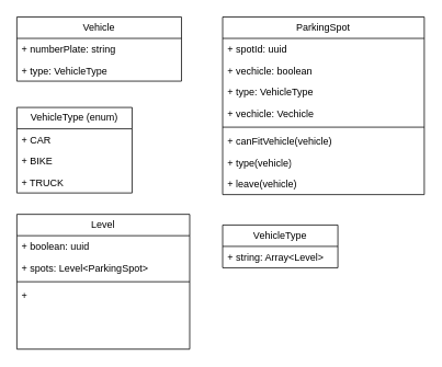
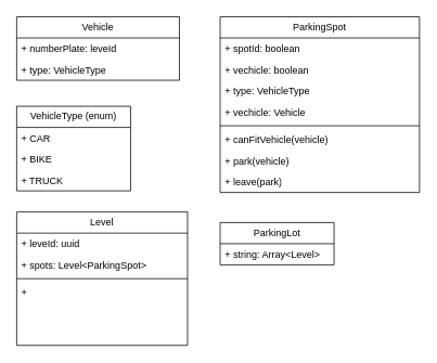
  <mxCell id="0" />
  <mxCell id="1" parent="0" />
  <mxCell id="2" value="Vehicle" style="swimlane;fontStyle=0;childLayout=stackLayout;horizontal=1;startSize=26;fillColor=none;horizontalStack=0;resizeParent=1;resizeParentMax=0;resizeLast=0;collapsible=1;marginBottom=0;whiteSpace=wrap;html=1;rounded=0;" vertex="1" parent="1"><mxGeometry x="20" y="20" width="200" height="78" as="geometry" /></mxCell>
- <mxCell id="3" value="+ numberPlate: string" style="text;strokeColor=none;fillColor=none;align=left;verticalAlign=top;spacingLeft=4;spacingRight=4;overflow=hidden;rotatable=0;points=[[0,0.5],[1,0.5]];portConstraint=eastwest;whiteSpace=wrap;html=1;rounded=0;" vertex="1" parent="2"><mxGeometry y="26" width="200" height="26" as="geometry" /></mxCell>
+ <mxCell id="3" value="+ numberPlate: leveId" style="text;strokeColor=none;fillColor=none;align=left;verticalAlign=top;spacingLeft=4;spacingRight=4;overflow=hidden;rotatable=0;points=[[0,0.5],[1,0.5]];portConstraint=eastwest;whiteSpace=wrap;html=1;rounded=0;" vertex="1" parent="2"><mxGeometry y="26" width="200" height="26" as="geometry" /></mxCell>
  <mxCell id="4" value="+ type: VehicleType" style="text;strokeColor=none;fillColor=none;align=left;verticalAlign=top;spacingLeft=4;spacingRight=4;overflow=hidden;rotatable=0;points=[[0,0.5],[1,0.5]];portConstraint=eastwest;whiteSpace=wrap;html=1;rounded=0;" vertex="1" parent="2"><mxGeometry y="52" width="200" height="26" as="geometry" /></mxCell>
  <mxCell id="5" value="ParkingSpot" style="swimlane;fontStyle=0;childLayout=stackLayout;horizontal=1;startSize=26;fillColor=none;horizontalStack=0;resizeParent=1;resizeParentMax=0;resizeLast=0;collapsible=1;marginBottom=0;whiteSpace=wrap;html=1;rounded=0;" vertex="1" parent="1"><mxGeometry x="270" y="20" width="245" height="216" as="geometry" /></mxCell>
- <mxCell id="6" value="+ spotId: uuid" style="text;strokeColor=none;fillColor=none;align=left;verticalAlign=top;spacingLeft=4;spacingRight=4;overflow=hidden;rotatable=0;points=[[0,0.5],[1,0.5]];portConstraint=eastwest;whiteSpace=wrap;html=1;rounded=0;" vertex="1" parent="5"><mxGeometry y="26" width="245" height="26" as="geometry" /></mxCell>
+ <mxCell id="6" value="+ spotId: boolean" style="text;strokeColor=none;fillColor=none;align=left;verticalAlign=top;spacingLeft=4;spacingRight=4;overflow=hidden;rotatable=0;points=[[0,0.5],[1,0.5]];portConstraint=eastwest;whiteSpace=wrap;html=1;rounded=0;" vertex="1" parent="5"><mxGeometry y="26" width="245" height="26" as="geometry" /></mxCell>
  <mxCell id="7" value="+ vechicle: boolean" style="text;strokeColor=none;fillColor=none;align=left;verticalAlign=top;spacingLeft=4;spacingRight=4;overflow=hidden;rotatable=0;points=[[0,0.5],[1,0.5]];portConstraint=eastwest;whiteSpace=wrap;html=1;rounded=0;" vertex="1" parent="5"><mxGeometry y="52" width="245" height="26" as="geometry" /></mxCell>
  <mxCell id="8" value="+ type: VehicleType" style="text;strokeColor=none;fillColor=none;align=left;verticalAlign=top;spacingLeft=4;spacingRight=4;overflow=hidden;rotatable=0;points=[[0,0.5],[1,0.5]];portConstraint=eastwest;whiteSpace=wrap;html=1;rounded=0;" vertex="1" parent="5"><mxGeometry y="78" width="245" height="26" as="geometry" /></mxCell>
- <mxCell id="9" value="+ vechicle: Vechicle" style="text;strokeColor=none;fillColor=none;align=left;verticalAlign=top;spacingLeft=4;spacingRight=4;overflow=hidden;rotatable=0;points=[[0,0.5],[1,0.5]];portConstraint=eastwest;whiteSpace=wrap;html=1;rounded=0;" vertex="1" parent="5"><mxGeometry y="104" width="245" height="26" as="geometry" /></mxCell>
+ <mxCell id="9" value="+ vechicle: Vehicle" style="text;strokeColor=none;fillColor=none;align=left;verticalAlign=top;spacingLeft=4;spacingRight=4;overflow=hidden;rotatable=0;points=[[0,0.5],[1,0.5]];portConstraint=eastwest;whiteSpace=wrap;html=1;rounded=0;" vertex="1" parent="5"><mxGeometry y="104" width="245" height="26" as="geometry" /></mxCell>
  <mxCell id="10" value="" style="line;strokeWidth=1;fillColor=none;align=left;verticalAlign=middle;spacingTop=-1;spacingLeft=3;spacingRight=3;rotatable=0;labelPosition=right;points=[];portConstraint=eastwest;strokeColor=inherit;" vertex="1" parent="5"><mxGeometry y="130" width="245" height="8" as="geometry" /></mxCell>
  <mxCell id="11" value="+ canFitVehicle(vehicle)&lt;div&gt;&lt;br&gt;&lt;/div&gt;" style="text;strokeColor=none;fillColor=none;align=left;verticalAlign=top;spacingLeft=4;spacingRight=4;overflow=hidden;rotatable=0;points=[[0,0.5],[1,0.5]];portConstraint=eastwest;whiteSpace=wrap;html=1;rounded=0;" vertex="1" parent="5"><mxGeometry y="138" width="245" height="26" as="geometry" /></mxCell>
- <mxCell id="12" value="+ type(vehicle)&lt;div&gt;&lt;br&gt;&lt;/div&gt;" style="text;strokeColor=none;fillColor=none;align=left;verticalAlign=top;spacingLeft=4;spacingRight=4;overflow=hidden;rotatable=0;points=[[0,0.5],[1,0.5]];portConstraint=eastwest;whiteSpace=wrap;html=1;rounded=0;" vertex="1" parent="5"><mxGeometry y="164" width="245" height="26" as="geometry" /></mxCell>
- <mxCell id="13" value="+ leave(vehicle)" style="text;strokeColor=none;fillColor=none;align=left;verticalAlign=top;spacingLeft=4;spacingRight=4;overflow=hidden;rotatable=0;points=[[0,0.5],[1,0.5]];portConstraint=eastwest;whiteSpace=wrap;html=1;rounded=0;" vertex="1" parent="5"><mxGeometry y="190" width="245" height="26" as="geometry" /></mxCell>
+ <mxCell id="12" value="+ park(vehicle)&lt;div&gt;&lt;br&gt;&lt;/div&gt;" style="text;strokeColor=none;fillColor=none;align=left;verticalAlign=top;spacingLeft=4;spacingRight=4;overflow=hidden;rotatable=0;points=[[0,0.5],[1,0.5]];portConstraint=eastwest;whiteSpace=wrap;html=1;rounded=0;" vertex="1" parent="5"><mxGeometry y="164" width="245" height="26" as="geometry" /></mxCell>
+ <mxCell id="13" value="+ leave(park)" style="text;strokeColor=none;fillColor=none;align=left;verticalAlign=top;spacingLeft=4;spacingRight=4;overflow=hidden;rotatable=0;points=[[0,0.5],[1,0.5]];portConstraint=eastwest;whiteSpace=wrap;html=1;rounded=0;" vertex="1" parent="5"><mxGeometry y="190" width="245" height="26" as="geometry" /></mxCell>
  <mxCell id="14" value="&lt;span style=&quot;text-align: left;&quot;&gt;VehicleType (enum)&lt;/span&gt;" style="swimlane;fontStyle=0;childLayout=stackLayout;horizontal=1;startSize=26;fillColor=none;horizontalStack=0;resizeParent=1;resizeParentMax=0;resizeLast=0;collapsible=1;marginBottom=0;whiteSpace=wrap;html=1;rounded=0;" vertex="1" parent="1"><mxGeometry x="20" y="130" width="140" height="104" as="geometry" /></mxCell>
  <mxCell id="15" value="+ CAR" style="text;strokeColor=none;fillColor=none;align=left;verticalAlign=top;spacingLeft=4;spacingRight=4;overflow=hidden;rotatable=0;points=[[0,0.5],[1,0.5]];portConstraint=eastwest;whiteSpace=wrap;html=1;rounded=0;" vertex="1" parent="14"><mxGeometry y="26" width="140" height="26" as="geometry" /></mxCell>
  <mxCell id="16" value="+ BIKE" style="text;strokeColor=none;fillColor=none;align=left;verticalAlign=top;spacingLeft=4;spacingRight=4;overflow=hidden;rotatable=0;points=[[0,0.5],[1,0.5]];portConstraint=eastwest;whiteSpace=wrap;html=1;rounded=0;" vertex="1" parent="14"><mxGeometry y="52" width="140" height="26" as="geometry" /></mxCell>
  <mxCell id="17" value="+ TRUCK" style="text;strokeColor=none;fillColor=none;align=left;verticalAlign=top;spacingLeft=4;spacingRight=4;overflow=hidden;rotatable=0;points=[[0,0.5],[1,0.5]];portConstraint=eastwest;whiteSpace=wrap;html=1;rounded=0;" vertex="1" parent="14"><mxGeometry y="78" width="140" height="26" as="geometry" /></mxCell>
  <mxCell id="18" value="Level" style="swimlane;fontStyle=0;childLayout=stackLayout;horizontal=1;startSize=26;fillColor=none;horizontalStack=0;resizeParent=1;resizeParentMax=0;resizeLast=0;collapsible=1;marginBottom=0;whiteSpace=wrap;html=1;rounded=0;" vertex="1" parent="1"><mxGeometry x="20" y="260" width="210" height="164" as="geometry" /></mxCell>
- <mxCell id="19" value="+ boolean: uuid" style="text;strokeColor=none;fillColor=none;align=left;verticalAlign=top;spacingLeft=4;spacingRight=4;overflow=hidden;rotatable=0;points=[[0,0.5],[1,0.5]];portConstraint=eastwest;whiteSpace=wrap;html=1;rounded=0;" vertex="1" parent="18"><mxGeometry y="26" width="210" height="26" as="geometry" /></mxCell>
+ <mxCell id="19" value="+ leveId: uuid" style="text;strokeColor=none;fillColor=none;align=left;verticalAlign=top;spacingLeft=4;spacingRight=4;overflow=hidden;rotatable=0;points=[[0,0.5],[1,0.5]];portConstraint=eastwest;whiteSpace=wrap;html=1;rounded=0;" vertex="1" parent="18"><mxGeometry y="26" width="210" height="26" as="geometry" /></mxCell>
  <mxCell id="20" value="+ spots: Level&amp;lt;&lt;span style=&quot;text-align: center;&quot;&gt;ParkingSpot&lt;/span&gt;&amp;gt;" style="text;strokeColor=none;fillColor=none;align=left;verticalAlign=top;spacingLeft=4;spacingRight=4;overflow=hidden;rotatable=0;points=[[0,0.5],[1,0.5]];portConstraint=eastwest;whiteSpace=wrap;html=1;rounded=0;" vertex="1" parent="18"><mxGeometry y="52" width="210" height="26" as="geometry" /></mxCell>
  <mxCell id="21" value="" style="line;strokeWidth=1;fillColor=none;align=left;verticalAlign=middle;spacingTop=-1;spacingLeft=3;spacingRight=3;rotatable=0;labelPosition=right;points=[];portConstraint=eastwest;strokeColor=inherit;" vertex="1" parent="18"><mxGeometry y="78" width="210" height="8" as="geometry" /></mxCell>
  <mxCell id="22" value="+&amp;nbsp;" style="text;strokeColor=none;fillColor=none;align=left;verticalAlign=top;spacingLeft=4;spacingRight=4;overflow=hidden;rotatable=0;points=[[0,0.5],[1,0.5]];portConstraint=eastwest;whiteSpace=wrap;html=1;rounded=0;" vertex="1" parent="18"><mxGeometry y="86" width="210" height="26" as="geometry" /></mxCell>
  <mxCell id="23" style="text;strokeColor=none;fillColor=none;align=left;verticalAlign=top;spacingLeft=4;spacingRight=4;overflow=hidden;rotatable=0;points=[[0,0.5],[1,0.5]];portConstraint=eastwest;whiteSpace=wrap;html=1;rounded=0;" vertex="1" parent="18"><mxGeometry y="112" width="210" height="26" as="geometry" /></mxCell>
  <mxCell id="24" style="text;strokeColor=none;fillColor=none;align=left;verticalAlign=top;spacingLeft=4;spacingRight=4;overflow=hidden;rotatable=0;points=[[0,0.5],[1,0.5]];portConstraint=eastwest;whiteSpace=wrap;html=1;rounded=0;" vertex="1" parent="18"><mxGeometry y="138" width="210" height="26" as="geometry" /></mxCell>
- <mxCell id="25" value="VehicleType" style="swimlane;fontStyle=0;childLayout=stackLayout;horizontal=1;startSize=26;fillColor=none;horizontalStack=0;resizeParent=1;resizeParentMax=0;resizeLast=0;collapsible=1;marginBottom=0;whiteSpace=wrap;html=1;rounded=0;" vertex="1" parent="1"><mxGeometry x="270" y="273" width="140" height="52" as="geometry" /></mxCell>
+ <mxCell id="25" value="ParkingLot" style="swimlane;fontStyle=0;childLayout=stackLayout;horizontal=1;startSize=26;fillColor=none;horizontalStack=0;resizeParent=1;resizeParentMax=0;resizeLast=0;collapsible=1;marginBottom=0;whiteSpace=wrap;html=1;rounded=0;" vertex="1" parent="1"><mxGeometry x="270" y="273" width="140" height="52" as="geometry" /></mxCell>
  <mxCell id="26" value="+ string: Array&amp;lt;Level&amp;gt;" style="text;strokeColor=none;fillColor=none;align=left;verticalAlign=top;spacingLeft=4;spacingRight=4;overflow=hidden;rotatable=0;points=[[0,0.5],[1,0.5]];portConstraint=eastwest;whiteSpace=wrap;html=1;rounded=0;" vertex="1" parent="25"><mxGeometry y="26" width="140" height="26" as="geometry" /></mxCell>
